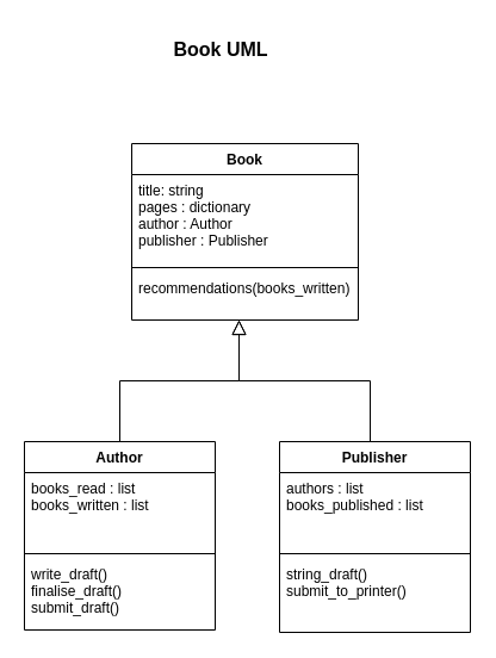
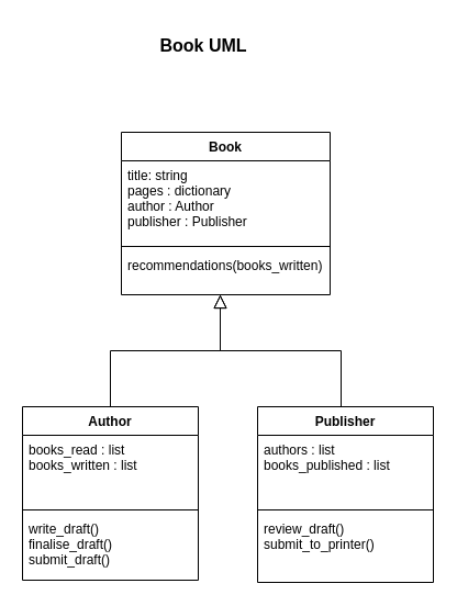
  <mxCell id="0" />
  <mxCell id="1" parent="0" />
  <mxCell id="2" value="" style="endArrow=block;endSize=10;endFill=0;shadow=0;strokeWidth=1;rounded=0;edgeStyle=elbowEdgeStyle;elbow=vertical;" parent="1" edge="1"><mxGeometry width="160" relative="1" as="geometry"><mxPoint x="100" y="370" as="sourcePoint" /><mxPoint x="200" y="268" as="targetPoint" /></mxGeometry></mxCell>
  <mxCell id="3" value="" style="endArrow=block;endSize=10;endFill=0;shadow=0;strokeWidth=1;rounded=0;edgeStyle=elbowEdgeStyle;elbow=vertical;" parent="1" edge="1"><mxGeometry width="160" relative="1" as="geometry"><mxPoint x="310" y="370" as="sourcePoint" /><mxPoint x="200" y="268" as="targetPoint" /></mxGeometry></mxCell>
  <mxCell id="4" value="Publisher" style="swimlane;fontStyle=1;align=center;verticalAlign=top;childLayout=stackLayout;horizontal=1;startSize=26;horizontalStack=0;resizeParent=1;resizeParentMax=0;resizeLast=0;collapsible=1;marginBottom=0;fontSize=12;" vertex="1" parent="1"><mxGeometry x="234" y="370" width="160" height="160" as="geometry" /></mxCell>
  <mxCell id="5" value="authors : list&#10;books_published : list" style="text;strokeColor=none;fillColor=none;align=left;verticalAlign=top;spacingLeft=4;spacingRight=4;overflow=hidden;rotatable=0;points=[[0,0.5],[1,0.5]];portConstraint=eastwest;fontSize=12;" vertex="1" parent="4"><mxGeometry y="26" width="160" height="64" as="geometry" /></mxCell>
  <mxCell id="6" value="" style="line;strokeWidth=1;fillColor=none;align=left;verticalAlign=middle;spacingTop=-1;spacingLeft=3;spacingRight=3;rotatable=0;labelPosition=right;points=[];portConstraint=eastwest;fontSize=17;" vertex="1" parent="4"><mxGeometry y="90" width="160" height="8" as="geometry" /></mxCell>
- <mxCell id="7" value="string_draft()&#10;submit_to_printer()" style="text;strokeColor=none;fillColor=none;align=left;verticalAlign=top;spacingLeft=4;spacingRight=4;overflow=hidden;rotatable=0;points=[[0,0.5],[1,0.5]];portConstraint=eastwest;fontSize=12;" vertex="1" parent="4"><mxGeometry y="98" width="160" height="62" as="geometry" /></mxCell>
+ <mxCell id="7" value="review_draft()&#10;submit_to_printer()" style="text;strokeColor=none;fillColor=none;align=left;verticalAlign=top;spacingLeft=4;spacingRight=4;overflow=hidden;rotatable=0;points=[[0,0.5],[1,0.5]];portConstraint=eastwest;fontSize=12;" vertex="1" parent="4"><mxGeometry y="98" width="160" height="62" as="geometry" /></mxCell>
  <mxCell id="8" value="Author" style="swimlane;fontStyle=1;align=center;verticalAlign=top;childLayout=stackLayout;horizontal=1;startSize=26;horizontalStack=0;resizeParent=1;resizeParentMax=0;resizeLast=0;collapsible=1;marginBottom=0;fontSize=12;" vertex="1" parent="1"><mxGeometry x="20" y="370" width="160" height="158" as="geometry" /></mxCell>
  <mxCell id="9" value="books_read : list&#10;books_written : list&#10;" style="text;strokeColor=none;fillColor=none;align=left;verticalAlign=top;spacingLeft=4;spacingRight=4;overflow=hidden;rotatable=0;points=[[0,0.5],[1,0.5]];portConstraint=eastwest;fontSize=12;" vertex="1" parent="8"><mxGeometry y="26" width="160" height="64" as="geometry" /></mxCell>
  <mxCell id="10" value="" style="line;strokeWidth=1;fillColor=none;align=left;verticalAlign=middle;spacingTop=-1;spacingLeft=3;spacingRight=3;rotatable=0;labelPosition=right;points=[];portConstraint=eastwest;fontSize=12;" vertex="1" parent="8"><mxGeometry y="90" width="160" height="8" as="geometry" /></mxCell>
  <mxCell id="11" value="write_draft()&#10;finalise_draft()&#10;submit_draft()" style="text;strokeColor=none;fillColor=none;align=left;verticalAlign=top;spacingLeft=4;spacingRight=4;overflow=hidden;rotatable=0;points=[[0,0.5],[1,0.5]];portConstraint=eastwest;fontSize=12;" vertex="1" parent="8"><mxGeometry y="98" width="160" height="60" as="geometry" /></mxCell>
  <mxCell id="12" value="Book" style="swimlane;fontStyle=1;align=center;verticalAlign=top;childLayout=stackLayout;horizontal=1;startSize=26;horizontalStack=0;resizeParent=1;resizeParentMax=0;resizeLast=0;collapsible=1;marginBottom=0;fontSize=12;" vertex="1" parent="1"><mxGeometry x="110" y="120" width="190" height="148" as="geometry" /></mxCell>
  <mxCell id="13" value="title: string&#10;pages : dictionary&#10;author : Author&#10;publisher : Publisher&#10;" style="text;strokeColor=none;fillColor=none;align=left;verticalAlign=top;spacingLeft=4;spacingRight=4;overflow=hidden;rotatable=0;points=[[0,0.5],[1,0.5]];portConstraint=eastwest;fontSize=12;" vertex="1" parent="12"><mxGeometry y="26" width="190" height="74" as="geometry" /></mxCell>
  <mxCell id="14" value="" style="line;strokeWidth=1;fillColor=none;align=left;verticalAlign=middle;spacingTop=-1;spacingLeft=3;spacingRight=3;rotatable=0;labelPosition=right;points=[];portConstraint=eastwest;fontSize=12;" vertex="1" parent="12"><mxGeometry y="100" width="190" height="8" as="geometry" /></mxCell>
  <mxCell id="15" value="recommendations(books_written)&#10;" style="text;strokeColor=none;fillColor=none;align=left;verticalAlign=top;spacingLeft=4;spacingRight=4;overflow=hidden;rotatable=0;points=[[0,0.5],[1,0.5]];portConstraint=eastwest;fontSize=12;" vertex="1" parent="12"><mxGeometry y="108" width="190" height="40" as="geometry" /></mxCell>
  <mxCell id="16" value="Book UML" style="text;align=center;fontStyle=1;verticalAlign=middle;spacingLeft=3;spacingRight=3;strokeColor=none;rotatable=0;points=[[0,0.5],[1,0.5]];portConstraint=eastwest;fontSize=16;" vertex="1" parent="1"><mxGeometry x="127.5" y="20" width="115" height="40" as="geometry" /></mxCell>
